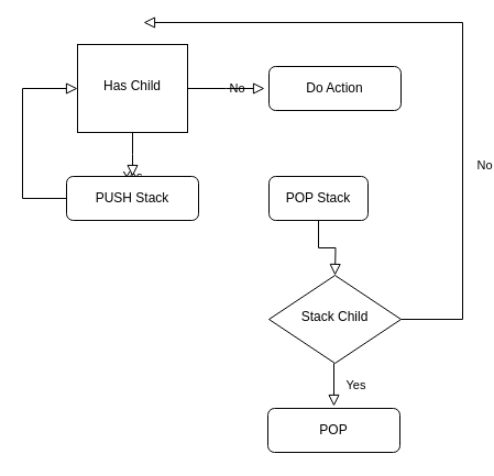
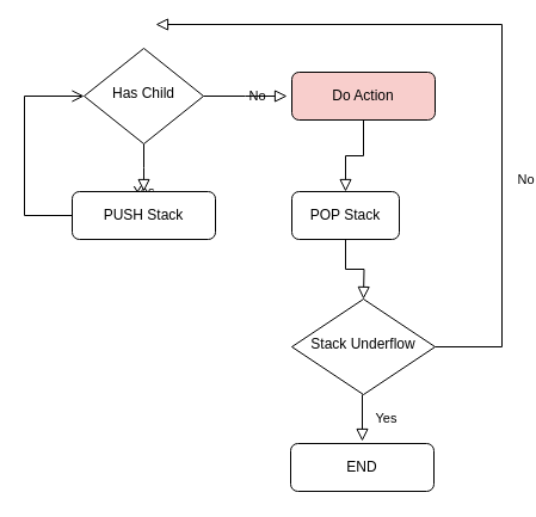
  <mxCell id="0" />
  <mxCell id="1" parent="0" />
  <mxCell id="2" value="Yes" style="rounded=0;html=1;jettySize=auto;orthogonalLoop=1;fontSize=11;endArrow=block;endFill=0;endSize=8;strokeWidth=1;shadow=0;labelBackgroundColor=none;edgeStyle=orthogonalEdgeStyle;" edge="1" parent="1" source="4"><mxGeometry y="-20" relative="1" as="geometry"><mxPoint as="offset" /><mxPoint x="120" y="160" as="targetPoint" /></mxGeometry></mxCell>
  <mxCell id="3" value="No" style="edgeStyle=orthogonalEdgeStyle;rounded=0;html=1;jettySize=auto;orthogonalLoop=1;fontSize=11;endArrow=block;endFill=0;endSize=8;strokeWidth=1;shadow=0;labelBackgroundColor=none;" edge="1" parent="1" source="4"><mxGeometry y="10" relative="1" as="geometry"><mxPoint as="offset" /><mxPoint x="240" y="80" as="targetPoint" /></mxGeometry></mxCell>
- <mxCell id="4" value="Has Child" style="whiteSpace=wrap;html=1;shadow=0;fontFamily=Helvetica;fontSize=12;align=center;strokeWidth=1;spacing=6;spacingTop=-4;rounded=0;" vertex="1" parent="1"><mxGeometry x="70" y="40" width="100" height="80" as="geometry" /></mxCell>
+ <mxCell id="4" value="Has Child" style="rhombus;whiteSpace=wrap;html=1;shadow=0;fontFamily=Helvetica;fontSize=12;align=center;strokeWidth=1;spacing=6;spacingTop=-4;" vertex="1" parent="1"><mxGeometry x="70" y="40" width="100" height="80" as="geometry" /></mxCell>
  <mxCell id="5" value="PUSH Stack" style="rounded=1;whiteSpace=wrap;html=1;fontSize=12;glass=0;strokeWidth=1;shadow=0;" vertex="1" parent="1"><mxGeometry x="60" y="160" width="120" height="40" as="geometry" /></mxCell>
- <mxCell id="6" value="" style="rounded=0;html=1;jettySize=auto;orthogonalLoop=1;fontSize=11;endArrow=block;endFill=0;endSize=8;strokeWidth=1;shadow=0;labelBackgroundColor=none;edgeStyle=orthogonalEdgeStyle;exitX=0;exitY=0.5;exitDx=0;exitDy=0;entryX=0;entryY=0.5;entryDx=0;entryDy=0;" edge="1" parent="1" source="5" target="4"><mxGeometry relative="1" as="geometry"><mxPoint x="0" y="180" as="sourcePoint" /><mxPoint x="0" y="30" as="targetPoint" /><Array as="points"><mxPoint x="20" y="180" /><mxPoint x="20" y="80" /></Array></mxGeometry></mxCell>
- <mxCell id="7" value="Do Action" style="rounded=1;whiteSpace=wrap;html=1;fontSize=12;glass=0;strokeWidth=1;shadow=0;" vertex="1" parent="1"><mxGeometry x="244" y="60" width="120" height="40" as="geometry" /></mxCell>
+ <mxCell id="6" value="" style="rounded=0;html=1;jettySize=auto;orthogonalLoop=1;fontSize=11;endArrow=open;endFill=0;endSize=8;strokeWidth=1;shadow=0;labelBackgroundColor=none;edgeStyle=orthogonalEdgeStyle;exitX=0;exitY=0.5;exitDx=0;exitDy=0;entryX=0;entryY=0.5;entryDx=0;entryDy=0;" edge="1" parent="1" source="5" target="4"><mxGeometry relative="1" as="geometry"><mxPoint x="0" y="180" as="sourcePoint" /><mxPoint x="0" y="30" as="targetPoint" /><Array as="points"><mxPoint x="20" y="180" /><mxPoint x="20" y="80" /></Array></mxGeometry></mxCell>
+ <mxCell id="7" value="Do Action" style="rounded=1;whiteSpace=wrap;html=1;fontSize=12;glass=0;strokeWidth=1;shadow=0;fillColor=#f8cecc;" vertex="1" parent="1"><mxGeometry x="244" y="60" width="120" height="40" as="geometry" /></mxCell>
  <mxCell id="8" value="POP Stack" style="rounded=1;whiteSpace=wrap;html=1;fontSize=12;glass=0;strokeWidth=1;shadow=0;" vertex="1" parent="1"><mxGeometry x="244" y="160" width="90" height="40" as="geometry" /></mxCell>
+ <mxCell id="9" value="" style="rounded=0;html=1;jettySize=auto;orthogonalLoop=1;fontSize=11;endArrow=block;endFill=0;endSize=8;strokeWidth=1;shadow=0;labelBackgroundColor=none;edgeStyle=orthogonalEdgeStyle;exitX=0.5;exitY=1;exitDx=0;exitDy=0;entryX=0.5;entryY=0;entryDx=0;entryDy=0;" edge="1" parent="1" source="7" target="8"><mxGeometry relative="1" as="geometry"><mxPoint x="410" y="430" as="sourcePoint" /><mxPoint x="410" y="470" as="targetPoint" /></mxGeometry></mxCell>
  <mxCell id="10" value="Yes" style="rounded=0;html=1;jettySize=auto;orthogonalLoop=1;fontSize=11;endArrow=block;endFill=0;endSize=8;strokeWidth=1;shadow=0;labelBackgroundColor=none;edgeStyle=orthogonalEdgeStyle;" edge="1" parent="1"><mxGeometry y="20" relative="1" as="geometry"><mxPoint as="offset" /><mxPoint x="303" y="330" as="sourcePoint" /><mxPoint x="303" y="369" as="targetPoint" /></mxGeometry></mxCell>
- <mxCell id="11" value="POP" style="rounded=1;whiteSpace=wrap;html=1;fontSize=12;glass=0;strokeWidth=1;shadow=0;" vertex="1" parent="1"><mxGeometry x="243" y="371" width="120" height="40" as="geometry" /></mxCell>
- <mxCell id="12" value="Stack Child" style="rhombus;whiteSpace=wrap;html=1;shadow=0;fontFamily=Helvetica;fontSize=12;align=center;strokeWidth=1;spacing=6;spacingTop=-4;" vertex="1" parent="1"><mxGeometry x="244" y="250" width="120" height="80" as="geometry" /></mxCell>
+ <mxCell id="11" value="END" style="rounded=1;whiteSpace=wrap;html=1;fontSize=12;glass=0;strokeWidth=1;shadow=0;" vertex="1" parent="1"><mxGeometry x="243" y="371" width="120" height="40" as="geometry" /></mxCell>
+ <mxCell id="12" value="Stack Underflow" style="rhombus;whiteSpace=wrap;html=1;shadow=0;fontFamily=Helvetica;fontSize=12;align=center;strokeWidth=1;spacing=6;spacingTop=-4;" vertex="1" parent="1"><mxGeometry x="244" y="250" width="120" height="80" as="geometry" /></mxCell>
  <mxCell id="13" value="No" style="edgeStyle=orthogonalEdgeStyle;rounded=0;html=1;jettySize=auto;orthogonalLoop=1;fontSize=11;endArrow=block;endFill=0;endSize=8;strokeWidth=1;shadow=0;labelBackgroundColor=none;exitX=1;exitY=0.5;exitDx=0;exitDy=0;" edge="1" parent="1" source="12"><mxGeometry x="-0.364" y="-20" relative="1" as="geometry"><mxPoint as="offset" /><mxPoint x="363" y="-1" as="sourcePoint" /><mxPoint x="130" y="20" as="targetPoint" /><Array as="points"><mxPoint x="420" y="290" /><mxPoint x="420" y="20" /></Array></mxGeometry></mxCell>
  <mxCell id="14" value="" style="rounded=0;html=1;jettySize=auto;orthogonalLoop=1;fontSize=11;endArrow=block;endFill=0;endSize=8;strokeWidth=1;shadow=0;labelBackgroundColor=none;edgeStyle=orthogonalEdgeStyle;exitX=0.5;exitY=1;exitDx=0;exitDy=0;" edge="1" parent="1" source="8"><mxGeometry relative="1" as="geometry"><mxPoint x="770" y="420" as="sourcePoint" /><mxPoint x="304" y="250" as="targetPoint" /></mxGeometry></mxCell>
